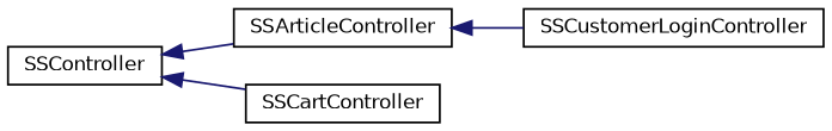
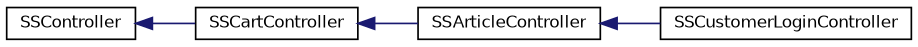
  digraph {
    rankdir=LR
    node [color=black fillcolor=white fontname=Helvetica fontsize=10 shape=record style=filled]
    edge [color=midnightblue dir=back fontname=Helvetica fontsize=10 labelfontname=Helvetica labelfontsize=10 style=solid]
    n1 [height=0.2 label=SSController width=0.4]
    n2 [height=0.2 label=SSArticleController width=0.4]
    n3 [height=0.2 label=SSCartController width=0.4]
    n4 [height=0.2 label=SSCustomerLoginController width=0.4]
-   n1 -> n2
+   n3 -> n2
    n1 -> n3
    n2 -> n4
  }
